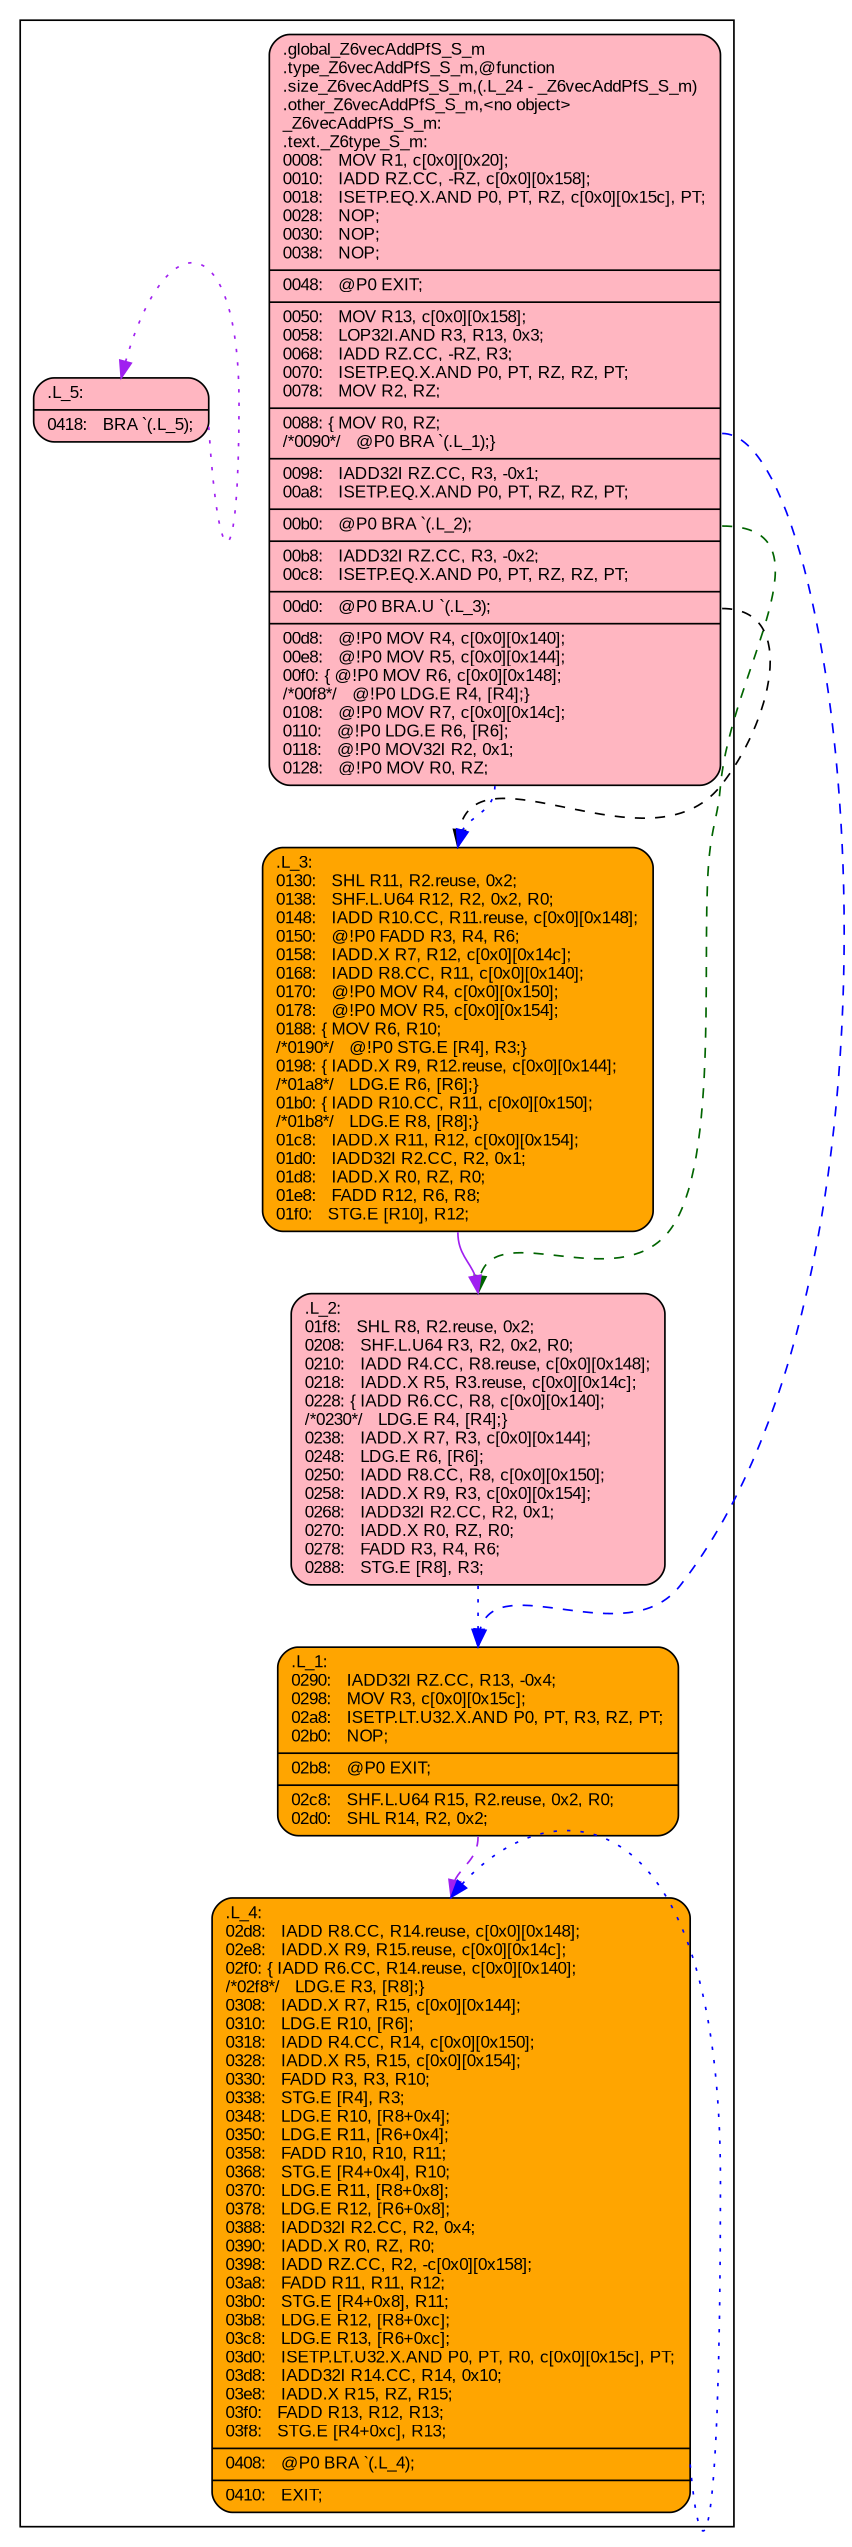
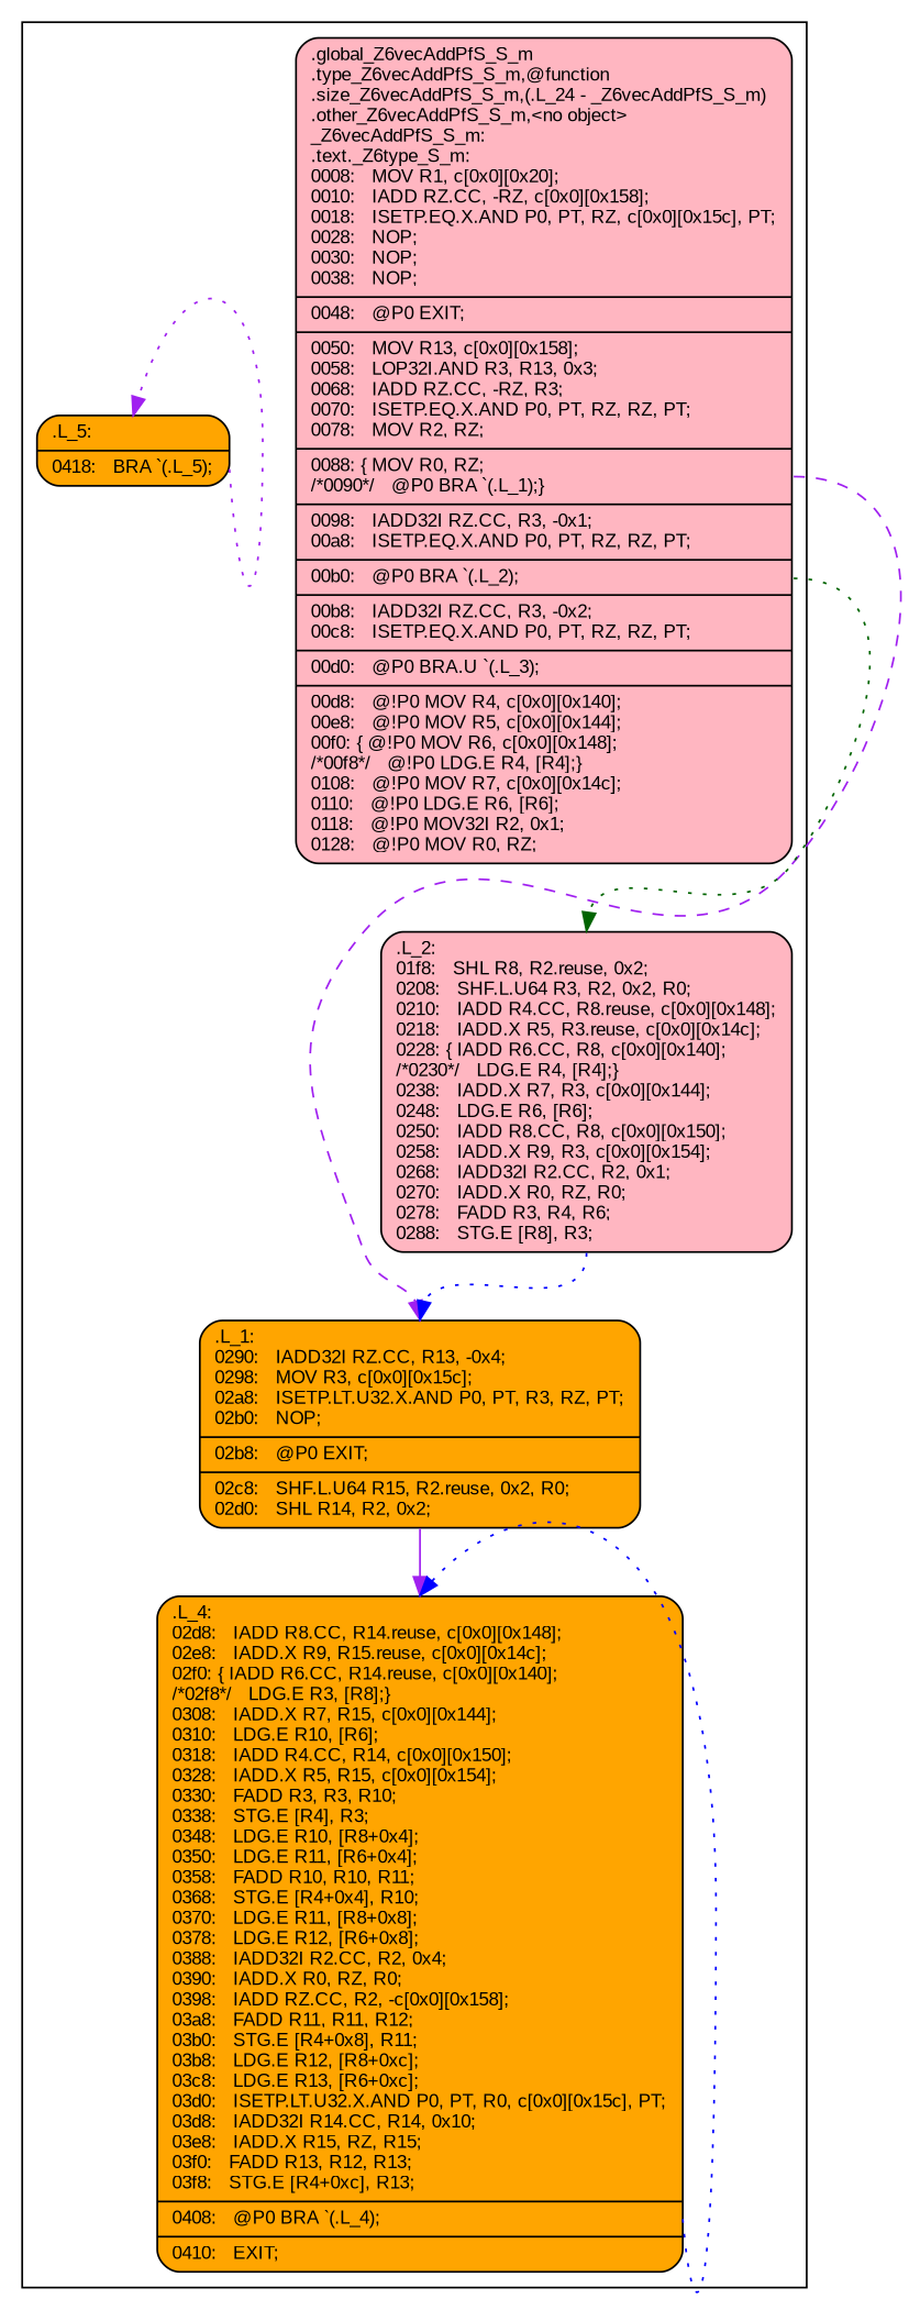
  digraph {
    fontname="Liberation Sans"
    node [fillcolor=orange fontname="Liberation Sans" fontsize=10 shape=Mrecord style=filled]
    edge [color=purple fontname="Liberation Sans" headport="entry:n" style=dotted tailport="entry:s"]
    n1 [fillcolor=lightpink label="{<entry>	.global		_Z6vecAddPfS_S_m\l	.type		_Z6vecAddPfS_S_m,@function\l	.size		_Z6vecAddPfS_S_m,(.L_24\ -\ _Z6vecAddPfS_S_m)\l	.other		_Z6vecAddPfS_S_m,\<no\ object\>\l_Z6vecAddPfS_S_m:\l.text._Z6type_S_m:\l0008:\ \ \ MOV\ R1,\ c\[0x0\]\[0x20\];\l0010:\ \ \ IADD\ RZ.CC,\ -RZ,\ c\[0x0\]\[0x158\];\l0018:\ \ \ ISETP.EQ.X.AND\ P0,\ PT,\ RZ,\ c\[0x0\]\[0x15c\],\ PT;\l0028:\ \ \ NOP;\l0030:\ \ \ NOP;\l0038:\ \ \ NOP;\l|<exit0>0048:\ \ \ @P0\ EXIT;\l|<exitpost0>0050:\ \ \ MOV\ R13,\ c\[0x0\]\[0x158\];\l0058:\ \ \ LOP32I.AND\ R3,\ R13,\ 0x3;\l0068:\ \ \ IADD\ RZ.CC,\ -RZ,\ R3;\l0070:\ \ \ ISETP.EQ.X.AND\ P0,\ PT,\ RZ,\ RZ,\ PT;\l0078:\ \ \ MOV\ R2,\ RZ;\l|<exit1>0088:\ \{\ MOV\ R0,\ RZ;\l/*0090*/\ \ \ @P0\ BRA\ `(.L_1);\}\l|<exitpost1>0098:\ \ \ IADD32I\ RZ.CC,\ R3,\ -0x1;\l00a8:\ \ \ ISETP.EQ.X.AND\ P0,\ PT,\ RZ,\ RZ,\ PT;\l|<exit2>00b0:\ \ \ @P0\ BRA\ `(.L_2);\l|<exitpost2>00b8:\ \ \ IADD32I\ RZ.CC,\ R3,\ -0x2;\l00c8:\ \ \ ISETP.EQ.X.AND\ P0,\ PT,\ RZ,\ RZ,\ PT;\l|<exit3>00d0:\ \ \ @P0\ BRA.U\ `(.L_3);\l|<exitpost3>00d8:\ \ \ @!P0\ MOV\ R4,\ c\[0x0\]\[0x140\];\l00e8:\ \ \ @!P0\ MOV\ R5,\ c\[0x0\]\[0x144\];\l00f0:\ \{\ @!P0\ MOV\ R6,\ c\[0x0\]\[0x148\];\l/*00f8*/\ \ \ @!P0\ LDG.E\ R4,\ \[R4\];\}\l0108:\ \ \ @!P0\ MOV\ R7,\ c\[0x0\]\[0x14c\];\l0110:\ \ \ @!P0\ LDG.E\ R6,\ \[R6\];\l0118:\ \ \ @!P0\ MOV32I\ R2,\ 0x1;\l0128:\ \ \ @!P0\ MOV\ R0,\ RZ;\l}"]
    n2 [label="{<entry>.L_1:\l0290:\ \ \ IADD32I\ RZ.CC,\ R13,\ -0x4;\l0298:\ \ \ MOV\ R3,\ c\[0x0\]\[0x15c\];\l02a8:\ \ \ ISETP.LT.U32.X.AND\ P0,\ PT,\ R3,\ RZ,\ PT;\l02b0:\ \ \ NOP;\l|<exit0>02b8:\ \ \ @P0\ EXIT;\l|<exitpost0>02c8:\ \ \ SHF.L.U64\ R15,\ R2.reuse,\ 0x2,\ R0;\l02d0:\ \ \ SHL\ R14,\ R2,\ 0x2;\l}"]
    n3 [fillcolor=lightpink label="{<entry>.L_2:\l01f8:\ \ \ SHL\ R8,\ R2.reuse,\ 0x2;\l0208:\ \ \ SHF.L.U64\ R3,\ R2,\ 0x2,\ R0;\l0210:\ \ \ IADD\ R4.CC,\ R8.reuse,\ c\[0x0\]\[0x148\];\l0218:\ \ \ IADD.X\ R5,\ R3.reuse,\ c\[0x0\]\[0x14c\];\l0228:\ \{\ IADD\ R6.CC,\ R8,\ c\[0x0\]\[0x140\];\l/*0230*/\ \ \ LDG.E\ R4,\ \[R4\];\}\l0238:\ \ \ IADD.X\ R7,\ R3,\ c\[0x0\]\[0x144\];\l0248:\ \ \ LDG.E\ R6,\ \[R6\];\l0250:\ \ \ IADD\ R8.CC,\ R8,\ c\[0x0\]\[0x150\];\l0258:\ \ \ IADD.X\ R9,\ R3,\ c\[0x0\]\[0x154\];\l0268:\ \ \ IADD32I\ R2.CC,\ R2,\ 0x1;\l0270:\ \ \ IADD.X\ R0,\ RZ,\ R0;\l0278:\ \ \ FADD\ R3,\ R4,\ R6;\l0288:\ \ \ STG.E\ \[R8\],\ R3;\l}"]
-   n4 [label="{<entry>.L_3:\l0130:\ \ \ SHL\ R11,\ R2.reuse,\ 0x2;\l0138:\ \ \ SHF.L.U64\ R12,\ R2,\ 0x2,\ R0;\l0148:\ \ \ IADD\ R10.CC,\ R11.reuse,\ c\[0x0\]\[0x148\];\l0150:\ \ \ @!P0\ FADD\ R3,\ R4,\ R6;\l0158:\ \ \ IADD.X\ R7,\ R12,\ c\[0x0\]\[0x14c\];\l0168:\ \ \ IADD\ R8.CC,\ R11,\ c\[0x0\]\[0x140\];\l0170:\ \ \ @!P0\ MOV\ R4,\ c\[0x0\]\[0x150\];\l0178:\ \ \ @!P0\ MOV\ R5,\ c\[0x0\]\[0x154\];\l0188:\ \{\ MOV\ R6,\ R10;\l/*0190*/\ \ \ @!P0\ STG.E\ \[R4\],\ R3;\}\l0198:\ \{\ IADD.X\ R9,\ R12.reuse,\ c\[0x0\]\[0x144\];\l/*01a8*/\ \ \ LDG.E\ R6,\ \[R6\];\}\l01b0:\ \{\ IADD\ R10.CC,\ R11,\ c\[0x0\]\[0x150\];\l/*01b8*/\ \ \ LDG.E\ R8,\ \[R8\];\}\l01c8:\ \ \ IADD.X\ R11,\ R12,\ c\[0x0\]\[0x154\];\l01d0:\ \ \ IADD32I\ R2.CC,\ R2,\ 0x1;\l01d8:\ \ \ IADD.X\ R0,\ RZ,\ R0;\l01e8:\ \ \ FADD\ R12,\ R6,\ R8;\l01f0:\ \ \ STG.E\ \[R10\],\ R12;\l}"]
    n5 [label="{<entry>.L_4:\l02d8:\ \ \ IADD\ R8.CC,\ R14.reuse,\ c\[0x0\]\[0x148\];\l02e8:\ \ \ IADD.X\ R9,\ R15.reuse,\ c\[0x0\]\[0x14c\];\l02f0:\ \{\ IADD\ R6.CC,\ R14.reuse,\ c\[0x0\]\[0x140\];\l/*02f8*/\ \ \ LDG.E\ R3,\ \[R8\];\}\l0308:\ \ \ IADD.X\ R7,\ R15,\ c\[0x0\]\[0x144\];\l0310:\ \ \ LDG.E\ R10,\ \[R6\];\l0318:\ \ \ IADD\ R4.CC,\ R14,\ c\[0x0\]\[0x150\];\l0328:\ \ \ IADD.X\ R5,\ R15,\ c\[0x0\]\[0x154\];\l0330:\ \ \ FADD\ R3,\ R3,\ R10;\l0338:\ \ \ STG.E\ \[R4\],\ R3;\l0348:\ \ \ LDG.E\ R10,\ \[R8+0x4\];\l0350:\ \ \ LDG.E\ R11,\ \[R6+0x4\];\l0358:\ \ \ FADD\ R10,\ R10,\ R11;\l0368:\ \ \ STG.E\ \[R4+0x4\],\ R10;\l0370:\ \ \ LDG.E\ R11,\ \[R8+0x8\];\l0378:\ \ \ LDG.E\ R12,\ \[R6+0x8\];\l0388:\ \ \ IADD32I\ R2.CC,\ R2,\ 0x4;\l0390:\ \ \ IADD.X\ R0,\ RZ,\ R0;\l0398:\ \ \ IADD\ RZ.CC,\ R2,\ -c\[0x0\]\[0x158\];\l03a8:\ \ \ FADD\ R11,\ R11,\ R12;\l03b0:\ \ \ STG.E\ \[R4+0x8\],\ R11;\l03b8:\ \ \ LDG.E\ R12,\ \[R8+0xc\];\l03c8:\ \ \ LDG.E\ R13,\ \[R6+0xc\];\l03d0:\ \ \ ISETP.LT.U32.X.AND\ P0,\ PT,\ R0,\ c\[0x0\]\[0x15c\],\ PT;\l03d8:\ \ \ IADD32I\ R14.CC,\ R14,\ 0x10;\l03e8:\ \ \ IADD.X\ R15,\ RZ,\ R15;\l03f0:\ \ \ FADD\ R13,\ R12,\ R13;\l03f8:\ \ \ STG.E\ \[R4+0xc\],\ R13;\l|<exit0>0408:\ \ \ @P0\ BRA\ `(.L_4);\l|<exit1>0410:\ \ \ EXIT;\l}"]
-   n6 [fillcolor=lightpink label="{<entry>.L_5:\l|<exit0>0418:\ \ \ BRA\ `(.L_5);\l}"]
+   n6 [label="{<entry>.L_5:\l|<exit0>0418:\ \ \ BRA\ `(.L_5);\l}"]
    subgraph cluster_1 {
      n1
      n2
      n3
-     n4
      n5
      n6
    }
-   n1 -> n2 [color=blue style=dashed tailport="exit1:e"]
-   n1 -> n3 [color=darkgreen style=dashed tailport="exit2:e"]
-   n1 -> n4 [color=black style=dashed tailport="exit3:e"]
-   n1 -> n4 [color=blue tailport="exitpost3:s"]
-   n2 -> n5 [style=dashed tailport="exitpost0:s"]
+   n1 -> n2 [style=dashed tailport="exit1:e"]
+   n1 -> n3 [color=darkgreen tailport="exit2:e"]
+   n2 -> n5 [style=solid tailport="exitpost0:s"]
    n3 -> n2 [color=blue]
-   n4 -> n3 [style=solid]
    n5 -> n5 [color=blue tailport="exit0:e"]
    n6 -> n6 [tailport="exit0:e"]
  }
